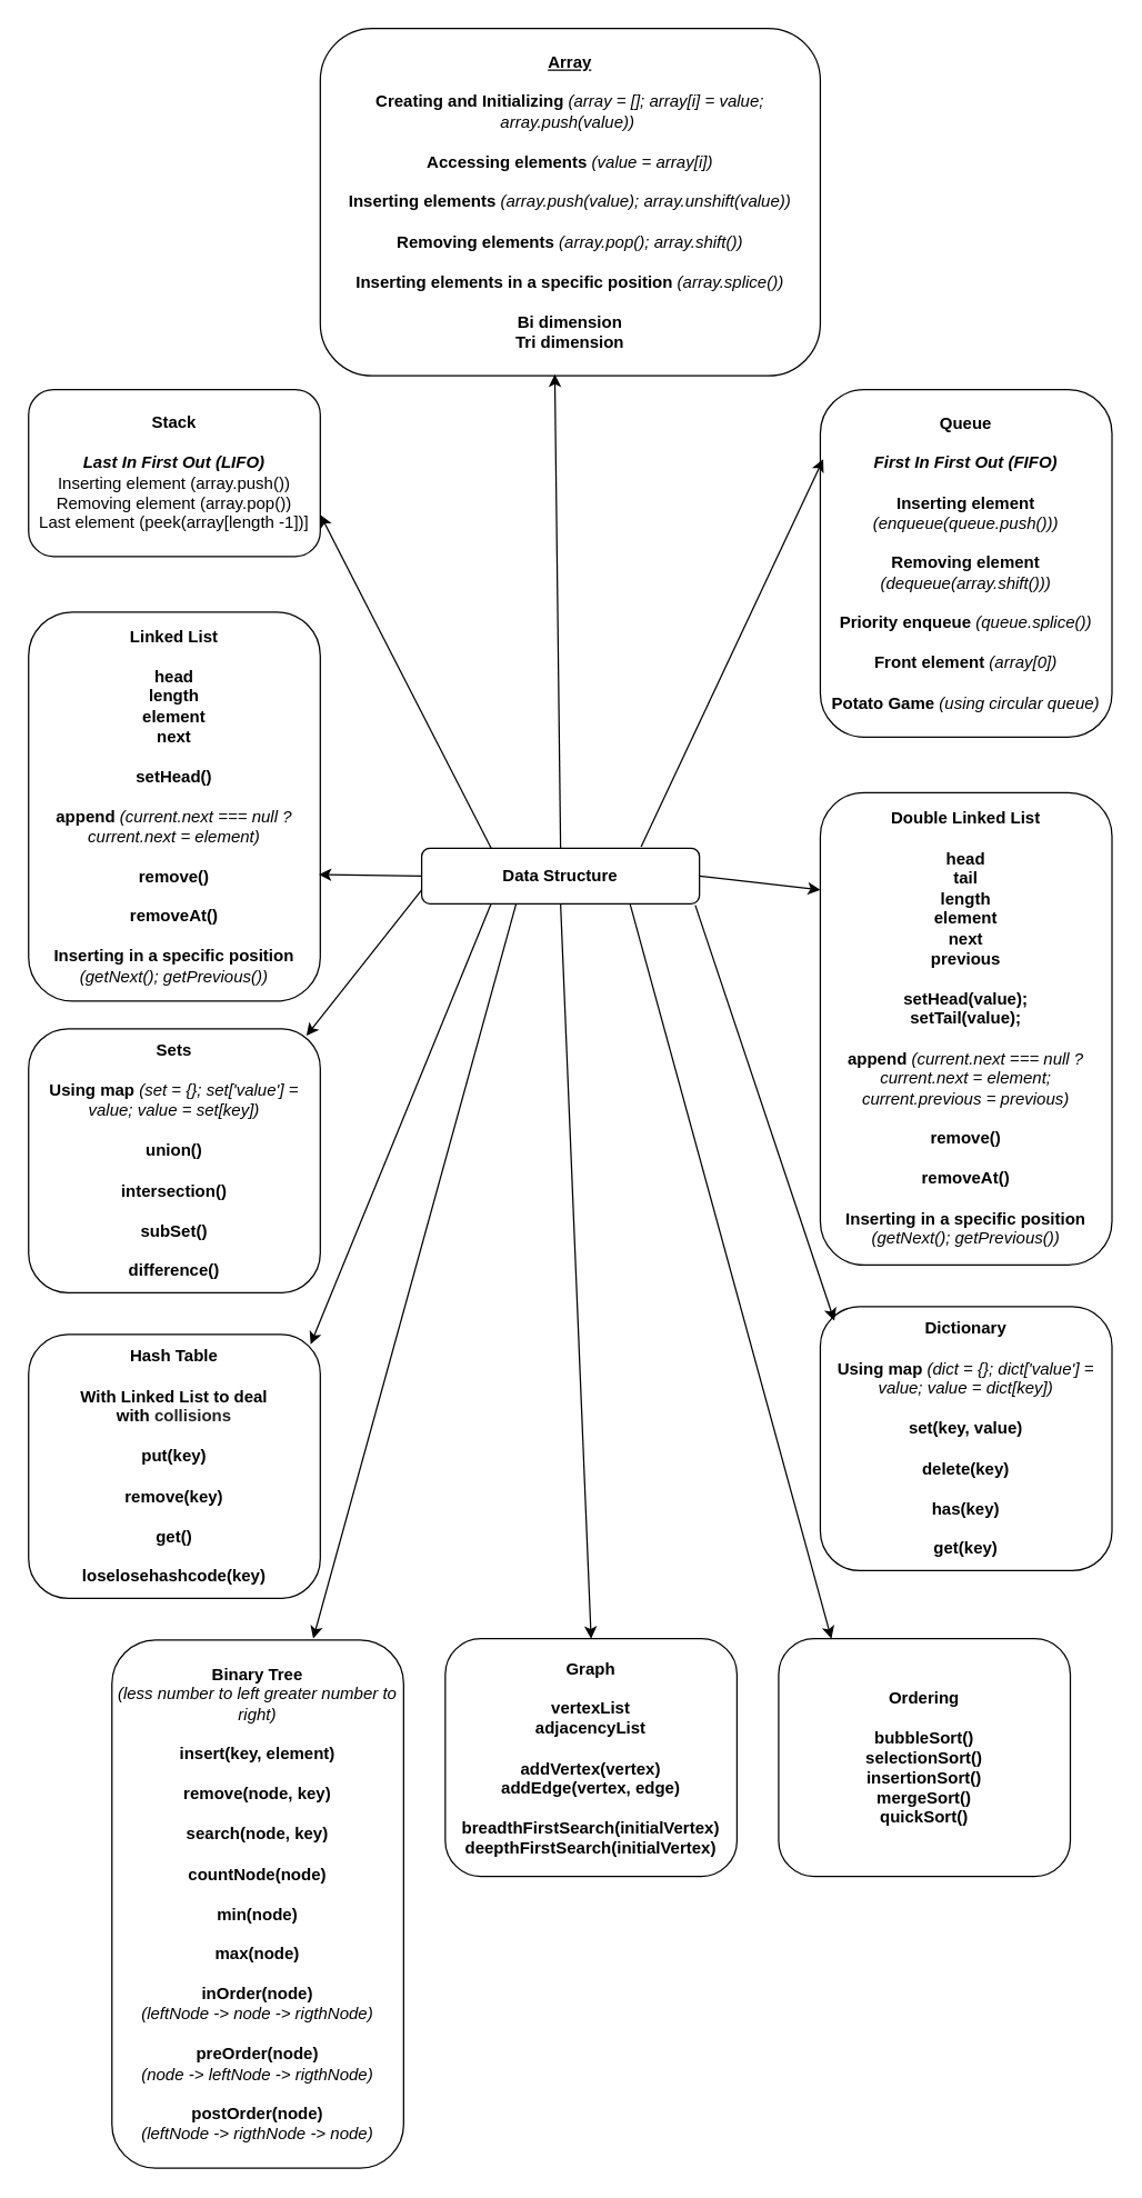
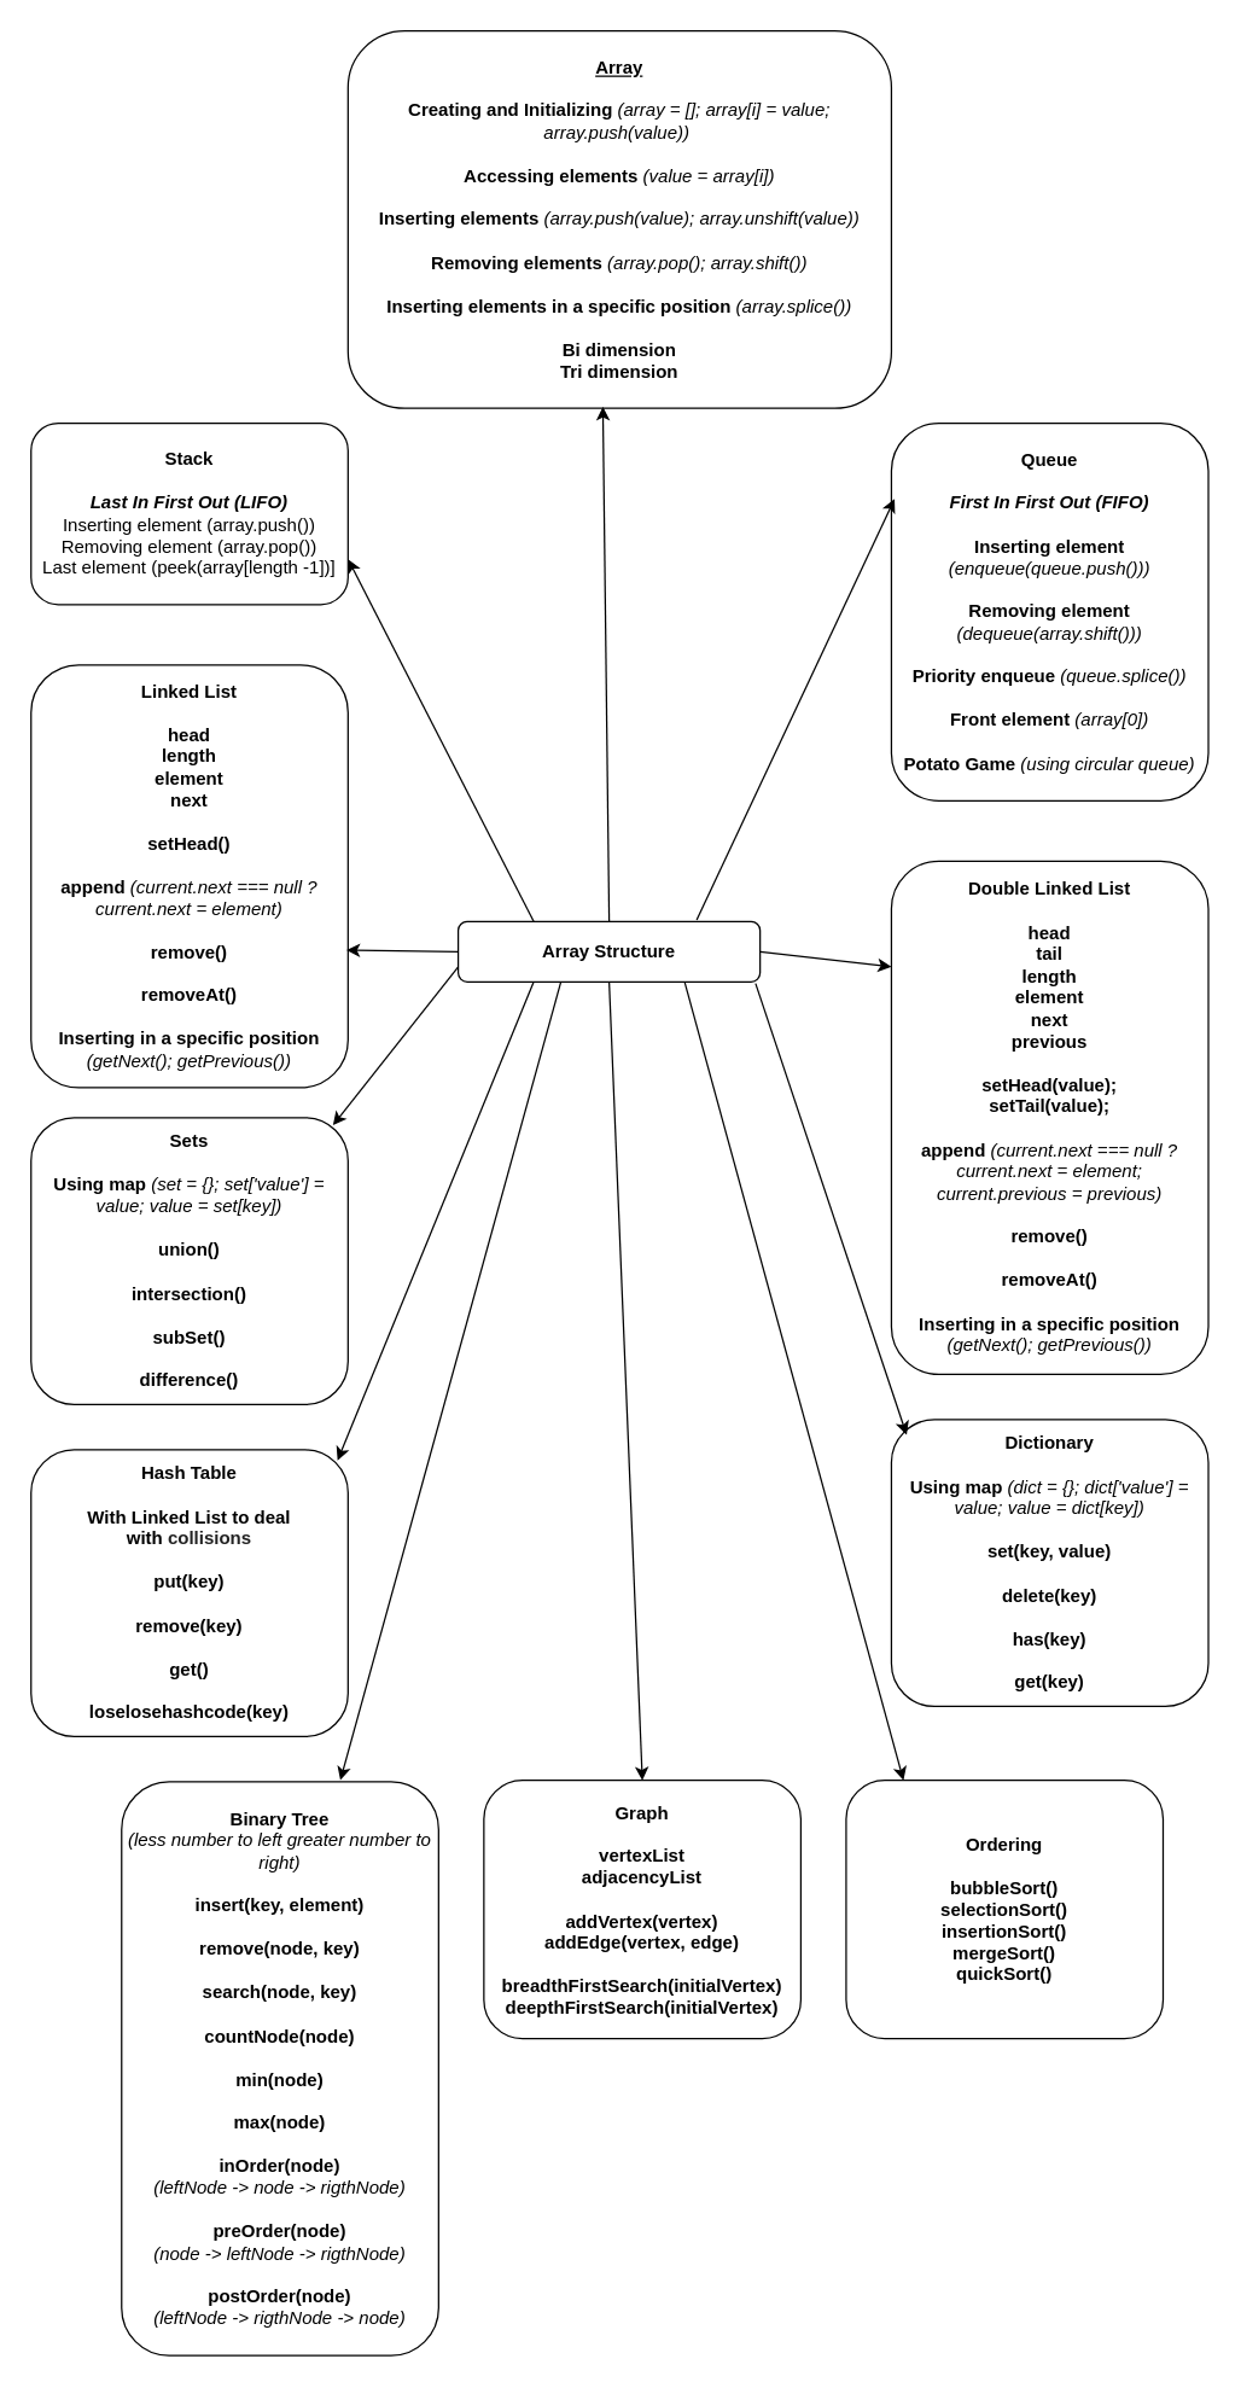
  <mxCell id="0" />
  <mxCell id="1" parent="0" />
- <mxCell id="2" value="&lt;b&gt;Data Structure&lt;/b&gt;&lt;br&gt;" style="rounded=1;whiteSpace=wrap;html=1;" vertex="1" parent="1"><mxGeometry x="303" y="610" width="200" height="40" as="geometry" /></mxCell>
+ <mxCell id="2" value="&lt;b&gt;Array Structure&lt;/b&gt;&lt;br&gt;" style="rounded=1;whiteSpace=wrap;html=1;" vertex="1" parent="1"><mxGeometry x="303" y="610" width="200" height="40" as="geometry" /></mxCell>
  <mxCell id="3" value="&lt;u style=&quot;font-weight: bold&quot;&gt;Array&lt;/u&gt;&lt;br&gt;&lt;br&gt;&lt;b&gt;Creating and Initializing&lt;/b&gt; &lt;i&gt;(array = []; array[i] = value; array.push(value))&lt;/i&gt;&amp;nbsp;&lt;br&gt;&lt;br&gt;&lt;b&gt;Accessing elements&lt;/b&gt; &lt;i&gt;(value = array[i])&lt;br&gt;&lt;/i&gt;&lt;br&gt;&lt;b&gt;Inserting elements &lt;/b&gt;&lt;i&gt;(array.push(value); array.unshift(value))&lt;/i&gt;&lt;br&gt;&lt;br&gt;&lt;b&gt;Removing elements&lt;/b&gt; &lt;i&gt;(array.pop(); array.shift())&lt;/i&gt;&lt;br&gt;&lt;br&gt;&lt;b&gt;Inserting elements in a specific position&lt;/b&gt; &lt;i&gt;(array.splice())&lt;/i&gt;&lt;br&gt;&lt;br&gt;&lt;b&gt;Bi dimension&lt;br&gt;Tri dimension&lt;/b&gt;" style="rounded=1;whiteSpace=wrap;html=1;" vertex="1" parent="1"><mxGeometry x="230" y="20" width="360" height="250" as="geometry" /></mxCell>
  <mxCell id="4" value="&lt;b&gt;Stack&lt;/b&gt;&lt;br&gt;&lt;br&gt;&lt;b&gt;&lt;i&gt;Last In First Out (LIFO)&lt;/i&gt;&lt;/b&gt;&lt;br&gt;Inserting element (array.push())&lt;br&gt;Removing element (array.pop())&lt;br&gt;Last element (peek(array[length -1])]" style="rounded=1;whiteSpace=wrap;html=1;" vertex="1" parent="1"><mxGeometry x="20" y="280" width="210" height="120" as="geometry" /></mxCell>
  <mxCell id="5" value="" style="endArrow=classic;html=1;exitX=0.25;exitY=0;exitDx=0;exitDy=0;entryX=1;entryY=0.75;entryDx=0;entryDy=0;" edge="1" parent="1" source="2" target="4"><mxGeometry width="50" height="50" relative="1" as="geometry"><mxPoint x="300" y="330" as="sourcePoint" /><mxPoint x="270" y="370" as="targetPoint" /></mxGeometry></mxCell>
  <mxCell id="6" value="&lt;b&gt;Queue&lt;/b&gt;&lt;br&gt;&lt;br&gt;&lt;b&gt;&lt;i&gt;First In First Out (FIFO)&lt;br&gt;&lt;/i&gt;&lt;/b&gt;&lt;br&gt;&lt;b&gt;Inserting element &lt;/b&gt;&lt;i&gt;(enqueue(queue.push()))&lt;br&gt;&lt;/i&gt;&lt;b&gt;&lt;br&gt;Removing element &lt;/b&gt;&lt;i&gt;(dequeue(array.shift()))&lt;/i&gt;&lt;br&gt;&lt;br&gt;&lt;b&gt;Priority enqueue&lt;/b&gt;&lt;i&gt; (queue.splice())&lt;br&gt;&lt;/i&gt;&lt;br&gt;&lt;b&gt;Front element&lt;/b&gt; &lt;i&gt;(array[0])&lt;/i&gt;&lt;br&gt;&lt;br&gt;&lt;b&gt;Potato Game&lt;/b&gt;&lt;i&gt; (using circular queue)&lt;br&gt;&lt;/i&gt;" style="rounded=1;whiteSpace=wrap;html=1;" vertex="1" parent="1"><mxGeometry x="590" y="280" width="210" height="250" as="geometry" /></mxCell>
  <mxCell id="7" value="" style="endArrow=classic;html=1;exitX=0.5;exitY=0;exitDx=0;exitDy=0;entryX=0.469;entryY=0.996;entryDx=0;entryDy=0;entryPerimeter=0;" edge="1" parent="1" source="2" target="3"><mxGeometry width="50" height="50" relative="1" as="geometry"><mxPoint x="20" y="450" as="sourcePoint" /><mxPoint x="70" y="400" as="targetPoint" /></mxGeometry></mxCell>
  <mxCell id="8" value="" style="endArrow=classic;html=1;exitX=0.79;exitY=-0.025;exitDx=0;exitDy=0;entryX=0.01;entryY=0.2;entryDx=0;entryDy=0;entryPerimeter=0;exitPerimeter=0;" edge="1" parent="1" source="2" target="6"><mxGeometry width="50" height="50" relative="1" as="geometry"><mxPoint x="20" y="450" as="sourcePoint" /><mxPoint x="70" y="400" as="targetPoint" /></mxGeometry></mxCell>
  <mxCell id="9" value="&lt;b&gt;Linked List&lt;/b&gt;&lt;br&gt;&lt;br&gt;&lt;b&gt;head&lt;br&gt;length&lt;br&gt;element&lt;br&gt;next&lt;br&gt;&lt;br&gt;setHead()&lt;br&gt;&lt;br&gt;append&lt;/b&gt; &lt;i&gt;(current.next === null ? current.next = element)&lt;br&gt;&lt;/i&gt;&lt;br&gt;&lt;b&gt;remove()&lt;br&gt;&lt;br&gt;removeAt()&lt;/b&gt;&lt;br&gt;&lt;br&gt;&lt;b&gt;Inserting in a specific position &lt;/b&gt;&lt;i&gt;(getNext(); getPrevious())&lt;/i&gt;" style="rounded=1;whiteSpace=wrap;html=1;" vertex="1" parent="1"><mxGeometry x="20" y="440" width="210" height="280" as="geometry" /></mxCell>
  <mxCell id="10" value="" style="endArrow=classic;html=1;exitX=0;exitY=0.5;exitDx=0;exitDy=0;entryX=0.995;entryY=0.675;entryDx=0;entryDy=0;entryPerimeter=0;" edge="1" parent="1" source="2" target="9"><mxGeometry width="50" height="50" relative="1" as="geometry"><mxPoint x="20" y="630" as="sourcePoint" /><mxPoint x="70" y="580" as="targetPoint" /></mxGeometry></mxCell>
  <mxCell id="11" value="&lt;b&gt;Double Linked List&lt;/b&gt;&lt;br&gt;&lt;br&gt;&lt;b&gt;head&lt;br&gt;tail&lt;br&gt;&lt;/b&gt;&lt;b&gt;length&lt;br&gt;element&lt;br&gt;next&lt;br&gt;p&lt;/b&gt;&lt;b&gt;revious&lt;br&gt;&lt;br&gt;setHead(value);&lt;br&gt;setTail(value);&lt;br&gt;&lt;br&gt;append&lt;/b&gt; &lt;i&gt;(current.next === null ? current.next = element; current.previous = previous)&lt;/i&gt;&lt;br&gt;&lt;br&gt;&lt;b&gt;remove()&lt;br&gt;&lt;br&gt;removeAt()&lt;/b&gt;&lt;br&gt;&lt;br&gt;&lt;b&gt;Inserting in a specific position &lt;/b&gt;&lt;i&gt;(getNext(); getPrevious())&lt;/i&gt;" style="rounded=1;whiteSpace=wrap;html=1;" vertex="1" parent="1"><mxGeometry x="590" y="570" width="210" height="340" as="geometry" /></mxCell>
  <mxCell id="12" value="" style="endArrow=classic;html=1;exitX=1;exitY=0.5;exitDx=0;exitDy=0;" edge="1" parent="1" source="2"><mxGeometry width="50" height="50" relative="1" as="geometry"><mxPoint x="497" y="350" as="sourcePoint" /><mxPoint x="590" y="640" as="targetPoint" /></mxGeometry></mxCell>
  <mxCell id="13" value="&lt;b&gt;Sets&lt;/b&gt;&lt;br&gt;&lt;br&gt;&lt;b&gt;Using map &lt;/b&gt;&lt;i&gt;(set = {}; set['value'] = value; value = set[key])&lt;/i&gt;&lt;br&gt;&lt;br&gt;&lt;b&gt;union()&lt;br&gt;&lt;br&gt;intersection()&lt;br&gt;&lt;br&gt;subSet()&lt;br&gt;&lt;br&gt;difference()&lt;/b&gt;" style="rounded=1;whiteSpace=wrap;html=1;" vertex="1" parent="1"><mxGeometry x="20" y="740" width="210" height="190" as="geometry" /></mxCell>
  <mxCell id="14" value="" style="endArrow=classic;html=1;exitX=0;exitY=0.75;exitDx=0;exitDy=0;" edge="1" parent="1" source="2"><mxGeometry width="50" height="50" relative="1" as="geometry"><mxPoint x="520" y="145" as="sourcePoint" /><mxPoint x="220" y="745" as="targetPoint" /></mxGeometry></mxCell>
  <mxCell id="15" value="&lt;b&gt;Dictionary&lt;/b&gt;&lt;br&gt;&lt;br&gt;&lt;b&gt;Using map &lt;/b&gt;&lt;i&gt;(dict = {}; dict['value'] = value; value = dict[key])&lt;/i&gt;&lt;br&gt;&lt;br&gt;&lt;b&gt;set(key, value)&lt;br&gt;&lt;br&gt;delete(key)&lt;br&gt;&lt;br&gt;has(key)&lt;br&gt;&lt;br&gt;get(key)&lt;/b&gt;" style="rounded=1;whiteSpace=wrap;html=1;" vertex="1" parent="1"><mxGeometry x="590" y="940" width="210" height="190" as="geometry" /></mxCell>
  <mxCell id="16" value="" style="endArrow=classic;html=1;entryX=0.048;entryY=0.053;entryDx=0;entryDy=0;entryPerimeter=0;exitX=0.985;exitY=1.025;exitDx=0;exitDy=0;exitPerimeter=0;" edge="1" parent="1" source="2" target="15"><mxGeometry width="50" height="50" relative="1" as="geometry"><mxPoint x="472" y="350" as="sourcePoint" /><mxPoint x="600" y="944" as="targetPoint" /></mxGeometry></mxCell>
  <mxCell id="17" value="&lt;b&gt;Hash Table&lt;/b&gt;&lt;br&gt;&lt;br&gt;&lt;b&gt;With Linked List to deal with&amp;nbsp;&lt;/b&gt;&lt;span style=&quot;color: rgb(34 , 34 , 34) ; font-family: inherit ; text-align: left ; white-space: pre-wrap&quot;&gt;&lt;b&gt;collisions&lt;/b&gt;&lt;/span&gt;&lt;b&gt;&lt;br&gt;&lt;/b&gt;&lt;br&gt;&lt;b&gt;put(key)&lt;br&gt;&lt;br&gt;remove(key)&lt;br&gt;&lt;br&gt;get()&lt;br&gt;&lt;br&gt;loselosehashcode(key)&lt;/b&gt;" style="rounded=1;whiteSpace=wrap;html=1;" vertex="1" parent="1"><mxGeometry x="20" y="960" width="210" height="190" as="geometry" /></mxCell>
  <mxCell id="18" value="" style="endArrow=classic;html=1;exitX=0.25;exitY=1;exitDx=0;exitDy=0;entryX=0.967;entryY=0.037;entryDx=0;entryDy=0;entryPerimeter=0;" edge="1" parent="1" source="2" target="17"><mxGeometry width="50" height="50" relative="1" as="geometry"><mxPoint x="20" y="1220" as="sourcePoint" /><mxPoint x="70" y="1170" as="targetPoint" /></mxGeometry></mxCell>
  <mxCell id="19" value="&lt;b&gt;Binary Tree &lt;/b&gt;&lt;br&gt;&lt;i&gt;(less number to left greater number to right)&lt;/i&gt;&lt;br&gt;&lt;br&gt;&lt;b&gt;insert(key, element)&lt;/b&gt;&lt;br&gt;&lt;br&gt;&lt;b&gt;remove(node, key)&lt;/b&gt;&lt;br&gt;&lt;br&gt;&lt;b&gt;search(node, key)&lt;/b&gt;&lt;br&gt;&lt;br&gt;&lt;b&gt;countNode(node)&lt;/b&gt;&lt;br&gt;&lt;br&gt;&lt;b&gt;min(node)&lt;/b&gt;&lt;br&gt;&lt;br&gt;&lt;b&gt;max(node)&lt;/b&gt;&lt;br&gt;&lt;br&gt;&lt;b&gt;inOrder(node) &lt;/b&gt;&lt;br&gt;&lt;i&gt;(leftNode -&amp;gt; node -&amp;gt; rigthNode)&lt;/i&gt;&lt;br&gt;&lt;br&gt;&lt;b&gt;preOrder(node)&lt;br&gt;&lt;/b&gt;&lt;i&gt;(node -&amp;gt;&amp;nbsp;&lt;/i&gt;&lt;i&gt;leftNode&lt;/i&gt;&lt;i&gt;&amp;nbsp;-&amp;gt; rigthNode)&lt;/i&gt;&lt;br&gt;&lt;br&gt;&lt;b&gt;postOrder(node)&lt;br&gt;&lt;/b&gt;&lt;i&gt;(&lt;/i&gt;&lt;i&gt;leftNode&lt;/i&gt;&lt;i&gt;&amp;nbsp;-&amp;gt; rigthNode -&amp;gt; node)&lt;/i&gt;&lt;b&gt;&lt;br&gt;&lt;/b&gt;" style="rounded=1;whiteSpace=wrap;html=1;" vertex="1" parent="1"><mxGeometry x="80" y="1180" width="210" height="380" as="geometry" /></mxCell>
  <mxCell id="20" value="" style="endArrow=classic;html=1;exitX=0.34;exitY=1;exitDx=0;exitDy=0;exitPerimeter=0;entryX=0.69;entryY=-0.003;entryDx=0;entryDy=0;entryPerimeter=0;" edge="1" parent="1" source="2" target="19"><mxGeometry width="50" height="50" relative="1" as="geometry"><mxPoint x="385" y="1080" as="sourcePoint" /><mxPoint x="435" y="1030" as="targetPoint" /></mxGeometry></mxCell>
  <mxCell id="21" value="&lt;b&gt;Graph&lt;i&gt;&lt;br&gt;&lt;/i&gt;&lt;/b&gt;&lt;br&gt;&lt;b&gt;vertexList&lt;br&gt;adjacencyList&lt;br&gt;&lt;br&gt;addVertex(vertex)&lt;br&gt;addEdge(vertex, edge)&lt;br&gt;&lt;/b&gt;&lt;br&gt;&lt;b&gt;breadthFirstSearch(initialVertex)&lt;br&gt;deepthFirstSearch(initialVertex)&lt;/b&gt;" style="rounded=1;whiteSpace=wrap;html=1;" vertex="1" parent="1"><mxGeometry x="320" y="1179" width="210" height="171" as="geometry" /></mxCell>
  <mxCell id="22" value="&lt;b&gt;Ordering&lt;br&gt;&lt;/b&gt;&lt;br&gt;&lt;b&gt;bubbleSort()&lt;br&gt;selectionSort()&lt;br&gt;insertionSort()&lt;br&gt;mergeSort()&lt;br&gt;quickSort()&lt;br&gt;&lt;/b&gt;" style="rounded=1;whiteSpace=wrap;html=1;" vertex="1" parent="1"><mxGeometry x="560" y="1179" width="210" height="171" as="geometry" /></mxCell>
  <mxCell id="23" value="" style="endArrow=classic;html=1;exitX=0.5;exitY=1;exitDx=0;exitDy=0;entryX=0.5;entryY=0;entryDx=0;entryDy=0;" edge="1" parent="1" source="2" target="21"><mxGeometry width="50" height="50" relative="1" as="geometry"><mxPoint x="385" y="1160" as="sourcePoint" /><mxPoint x="435" y="1110" as="targetPoint" /></mxGeometry></mxCell>
  <mxCell id="24" value="" style="endArrow=classic;html=1;exitX=0.75;exitY=1;exitDx=0;exitDy=0;entryX=0.181;entryY=0;entryDx=0;entryDy=0;entryPerimeter=0;" edge="1" parent="1" source="2" target="22"><mxGeometry width="50" height="50" relative="1" as="geometry"><mxPoint x="490" y="985" as="sourcePoint" /><mxPoint x="540" y="935" as="targetPoint" /></mxGeometry></mxCell>
